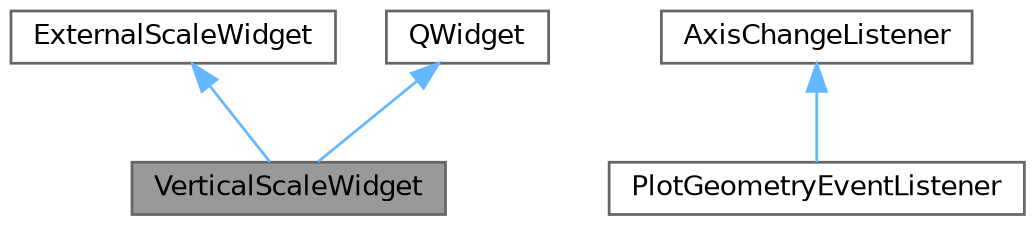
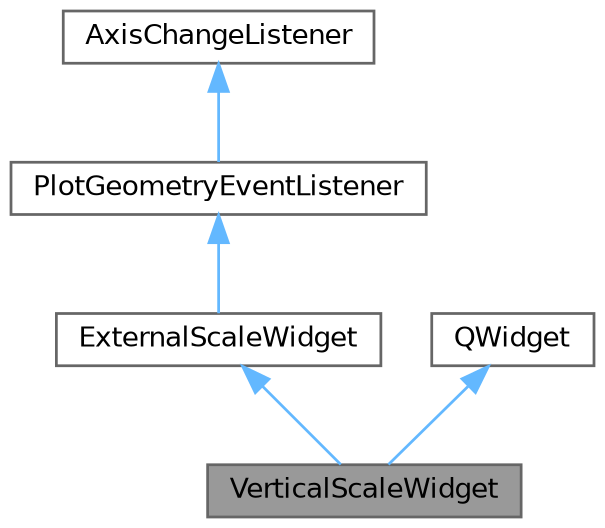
  digraph {
    node [color=gray40 fillcolor=white fontname=Helvetica fontsize=10 shape=box style=filled]
    edge [color=steelblue1 dir=back fontname=Helvetica fontsize=10 labelfontname=Helvetica labelfontsize=10 style=solid]
    n1 [fillcolor=grey60 fontcolor=black height=0.2 label=VerticalScaleWidget width=0.4]
    n2 [height=0.2 label=ExternalScaleWidget width=0.4]
    n3 [height=0.2 label=QWidget width=0.4]
    n4 [height=0.2 label=AxisChangeListener width=0.4]
    n5 [height=0.2 label=PlotGeometryEventListener width=0.4]
    n2 -> n1
    n3 -> n1
    n4 -> n5
+   n5 -> n2
  }
